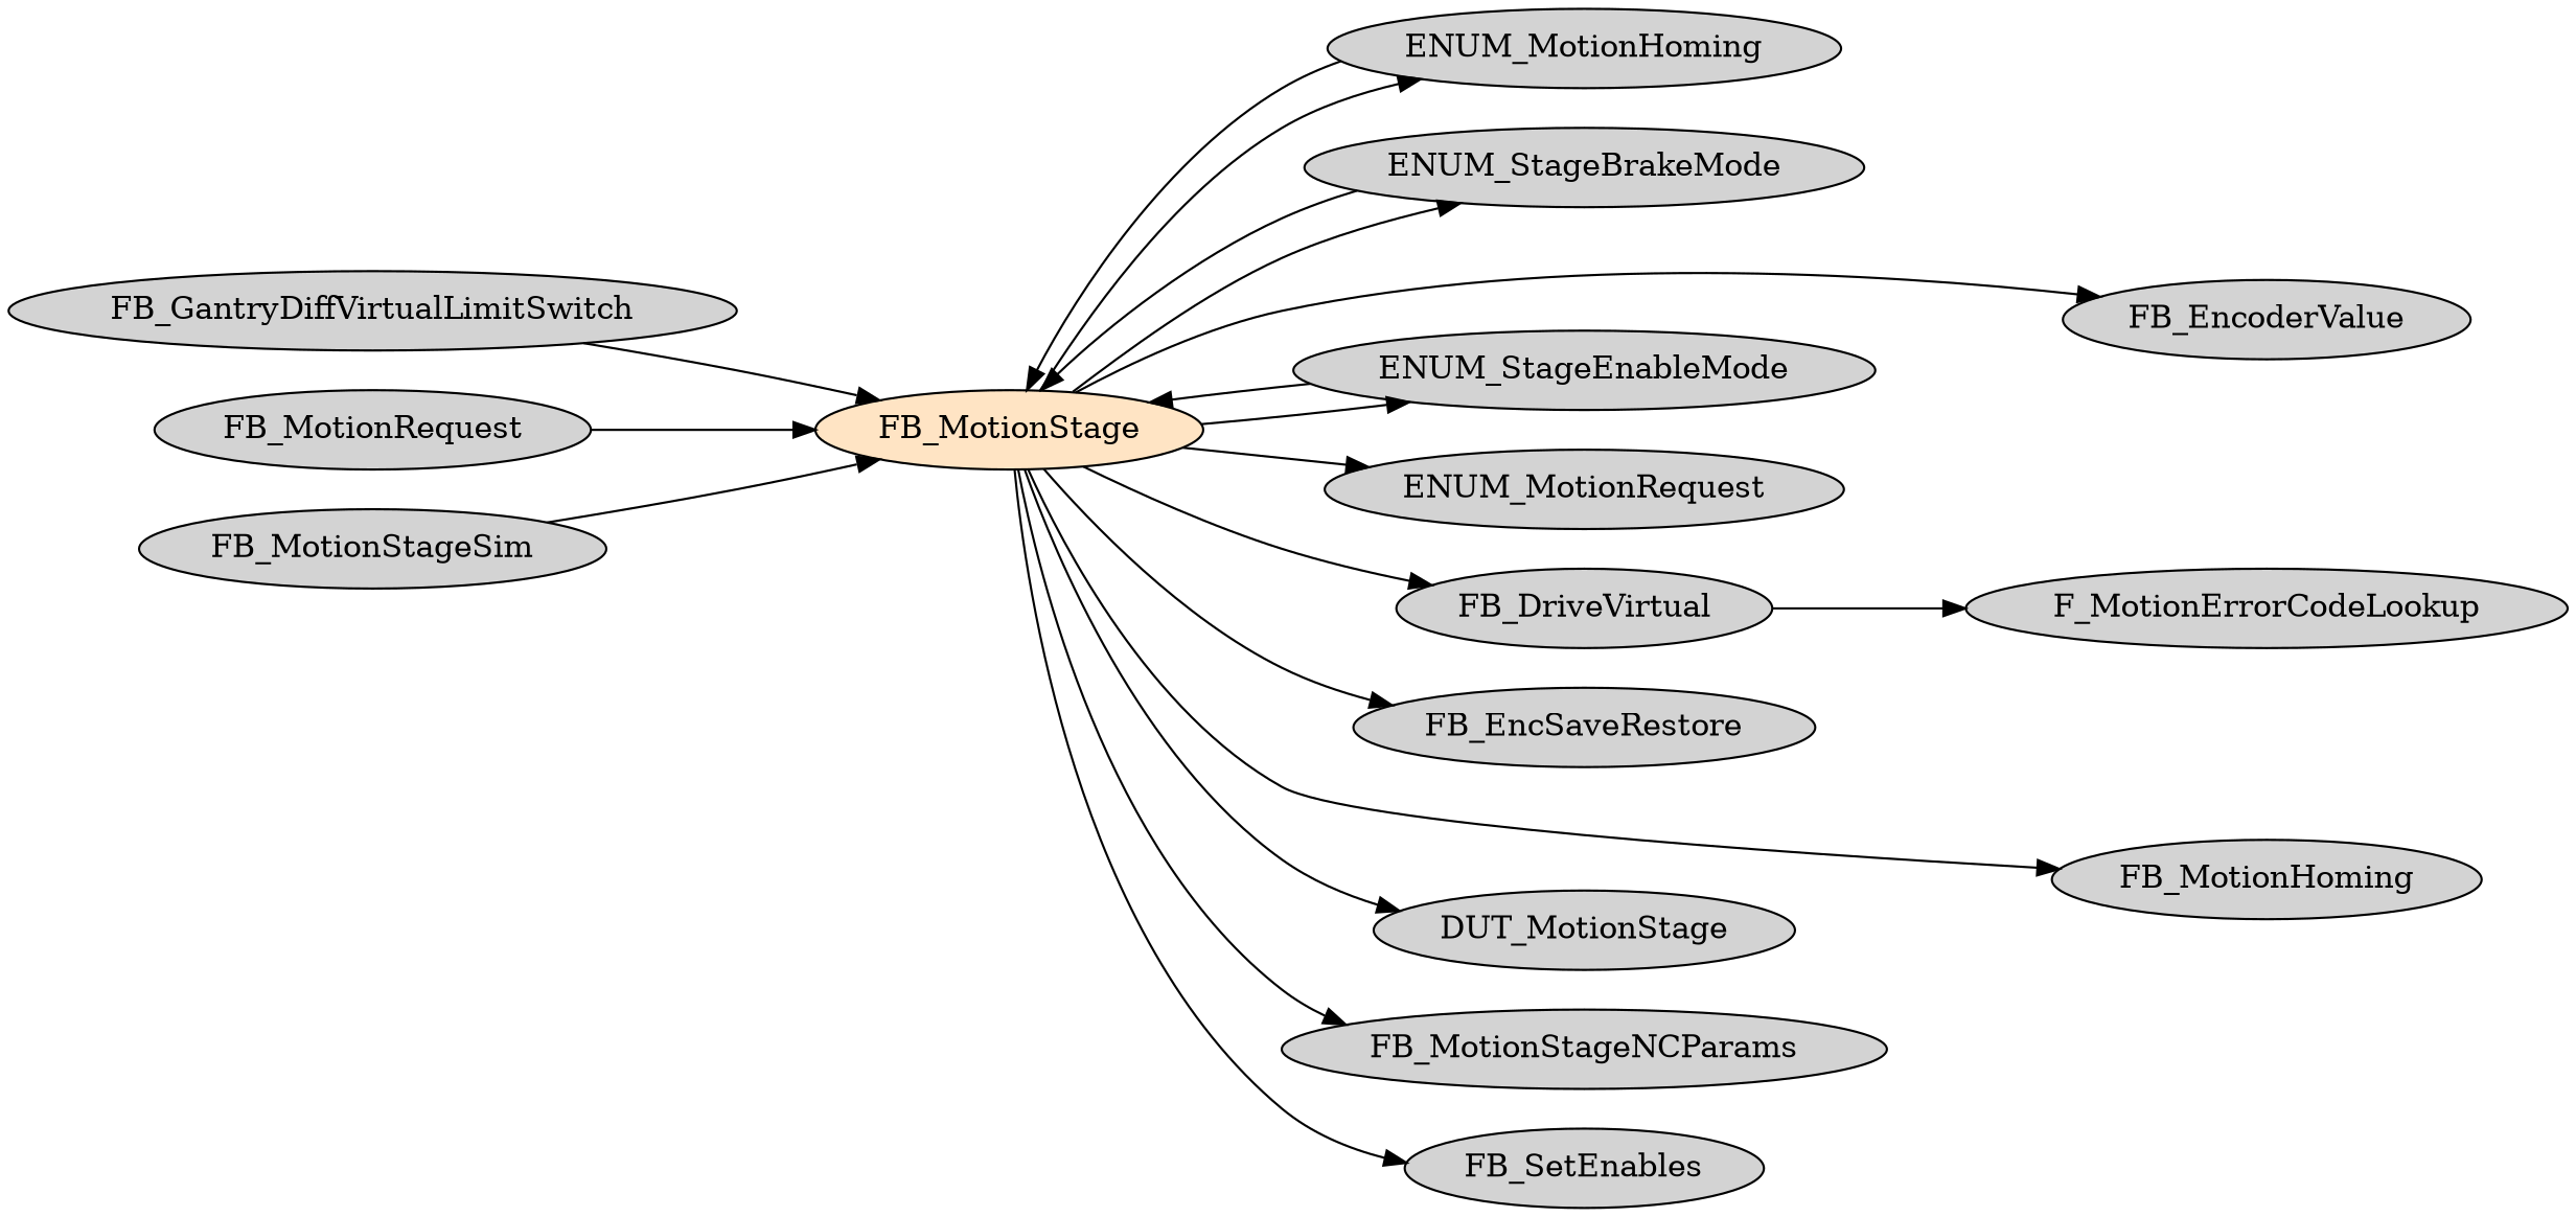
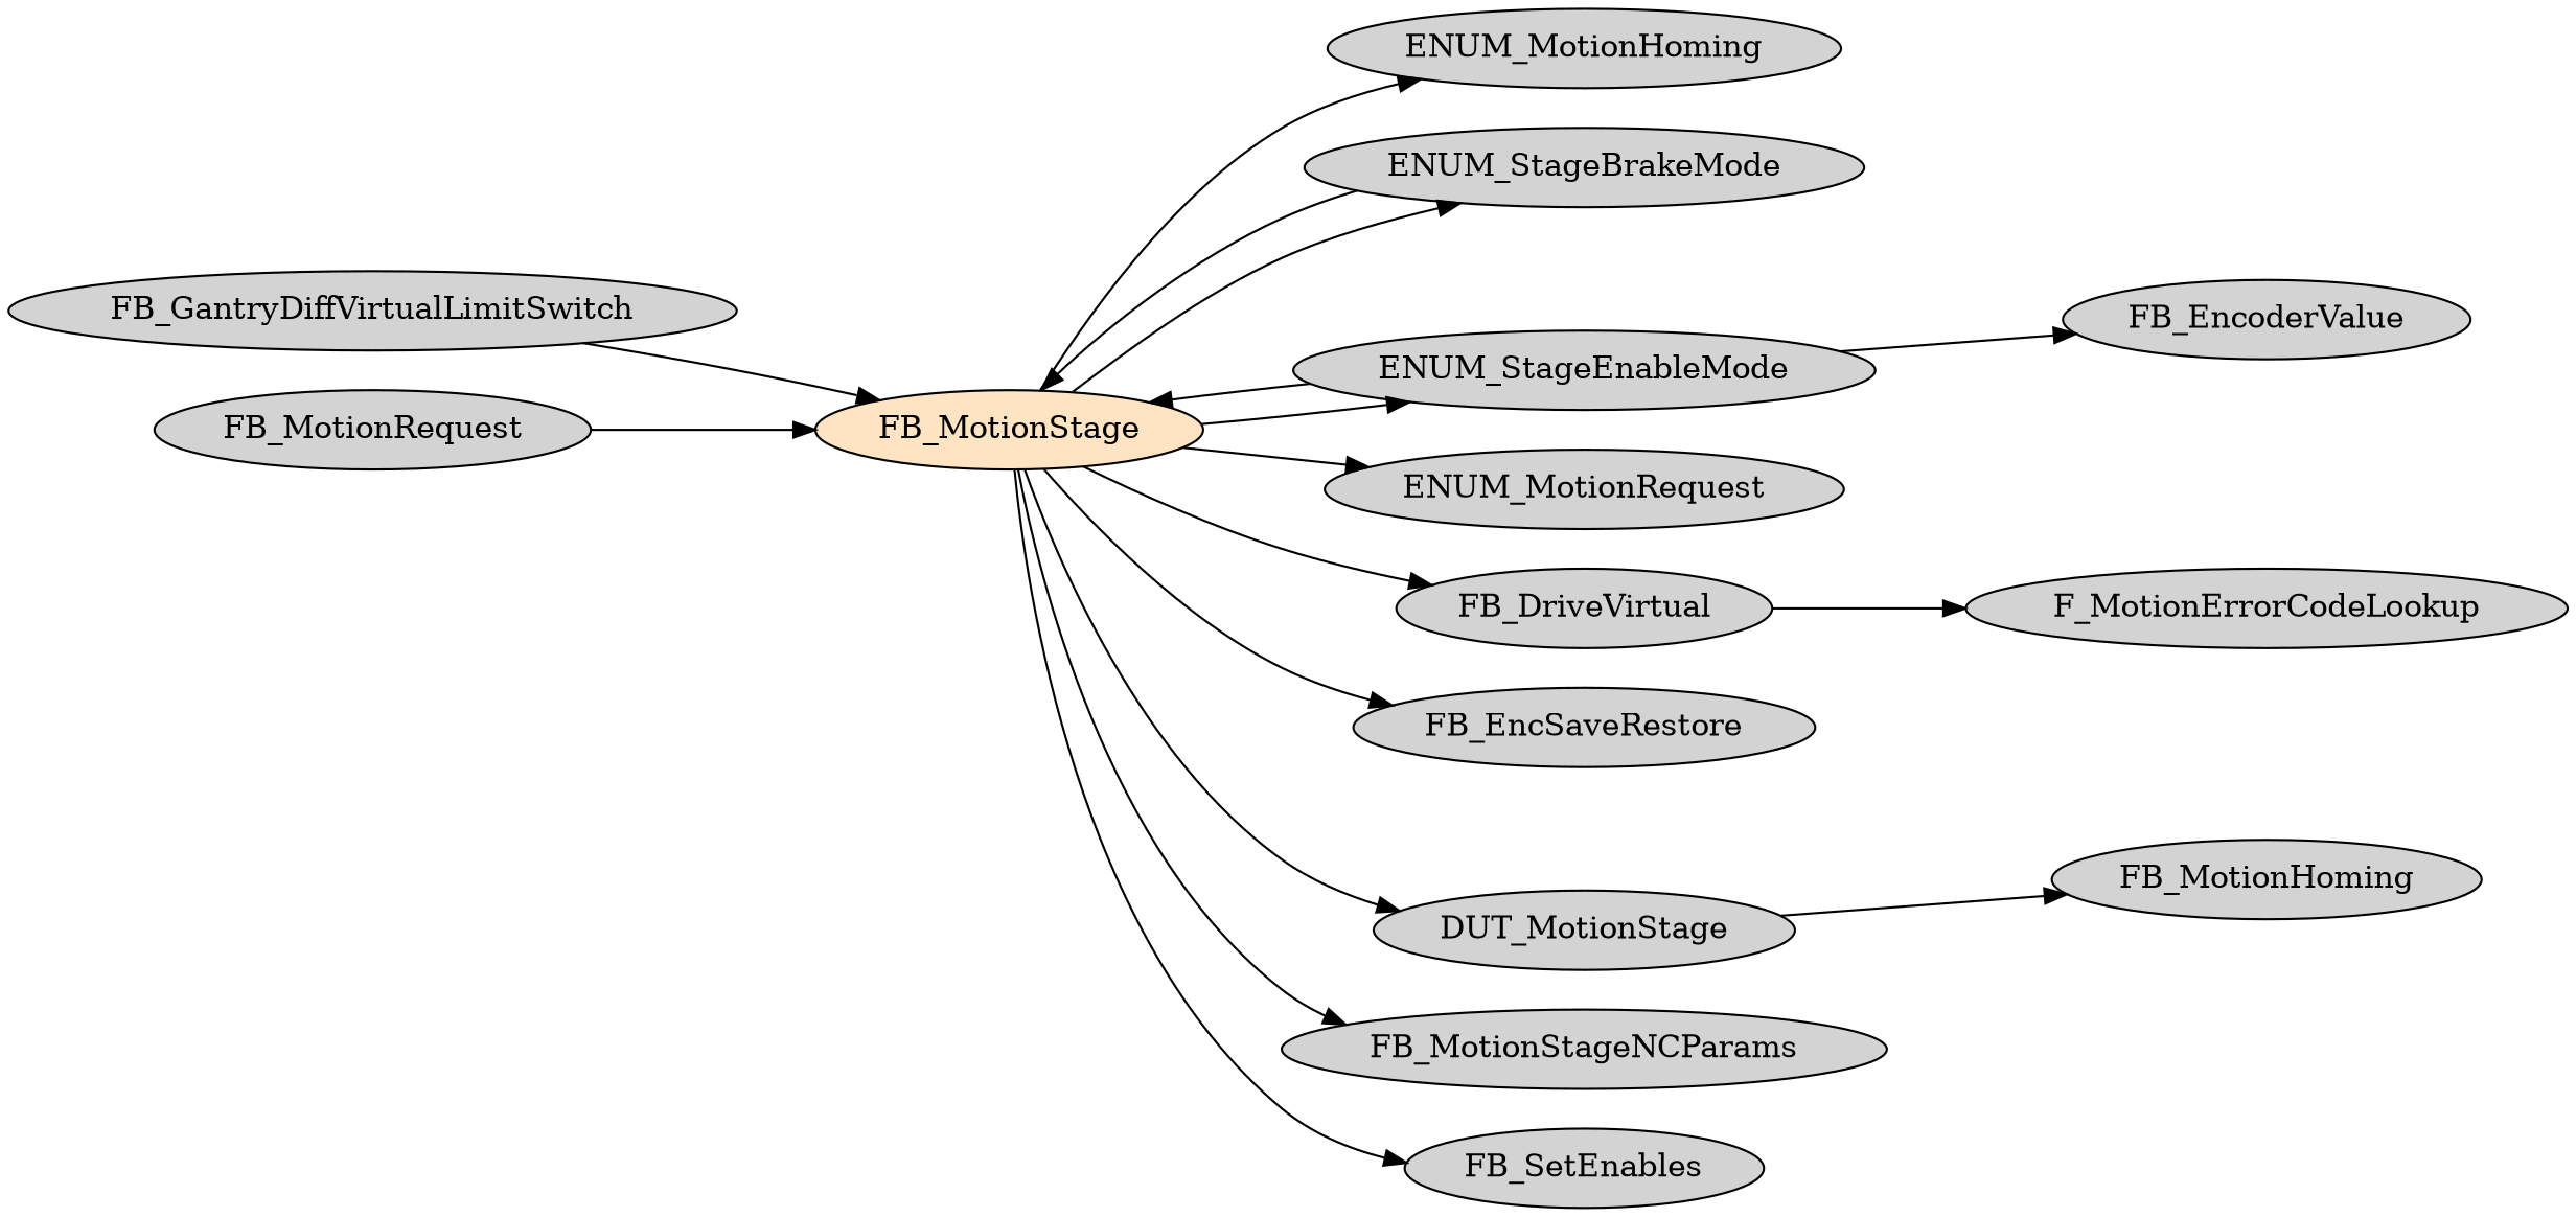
  digraph {
    rankdir=LR
    node [style=filled]
    FB_MotionStage [fillcolor=bisque]
    n2 [label=ENUM_MotionHoming]
    ENUM_StageBrakeMode
    ENUM_StageEnableMode
    DUT_MotionStage
    n6 [label=ENUM_MotionRequest]
    FB_DriveVirtual
    FB_EncSaveRestore
    FB_EncoderValue
    FB_MotionHoming
    FB_MotionStageNCParams
    FB_SetEnables
    F_MotionErrorCodeLookup
    FB_GantryDiffVirtualLimitSwitch
    FB_MotionRequest
-   FB_MotionStageSim
    FB_MotionStage -> n2
    FB_MotionStage -> ENUM_StageBrakeMode
    FB_MotionStage -> ENUM_StageEnableMode
    FB_MotionStage -> DUT_MotionStage
    FB_MotionStage -> n6
    FB_MotionStage -> FB_DriveVirtual
    FB_MotionStage -> FB_EncSaveRestore
-   FB_MotionStage -> FB_EncoderValue
-   FB_MotionStage -> FB_MotionHoming
+   ENUM_StageEnableMode -> FB_EncoderValue
+   DUT_MotionStage -> FB_MotionHoming
    FB_MotionStage -> FB_MotionStageNCParams
    FB_MotionStage -> FB_SetEnables
-   n2 -> FB_MotionStage
    ENUM_StageBrakeMode -> FB_MotionStage
    ENUM_StageEnableMode -> FB_MotionStage
    FB_DriveVirtual -> F_MotionErrorCodeLookup
    FB_GantryDiffVirtualLimitSwitch -> FB_MotionStage
    FB_MotionRequest -> FB_MotionStage
-   FB_MotionStageSim -> FB_MotionStage
  }
